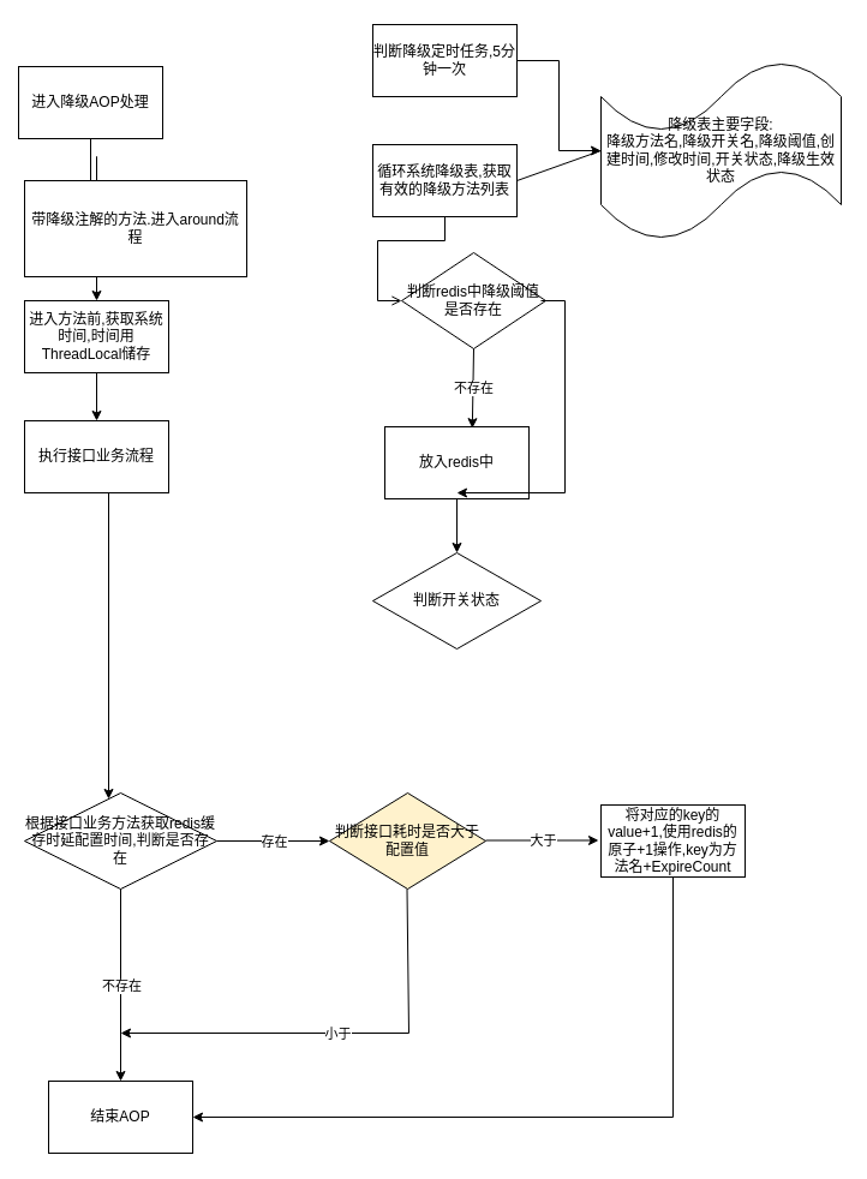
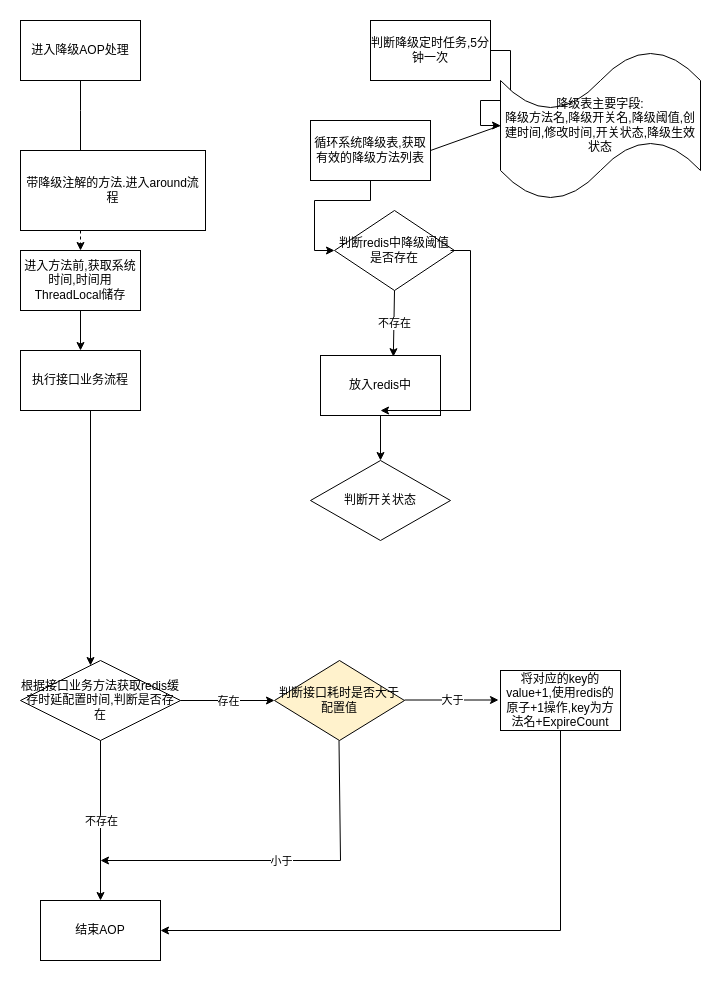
  <mxCell id="0" />
  <mxCell id="1" parent="0" />
- <mxCell id="2" value="" style="edgeStyle=orthogonalEdgeStyle;rounded=0;orthogonalLoop=1;jettySize=auto;html=1;startArrow=none;" edge="1" parent="1" source="5" target="4"><mxGeometry relative="1" as="geometry"><Array as="points"><mxPoint x="80" y="130" /><mxPoint x="80" y="130" /></Array></mxGeometry></mxCell>
- <mxCell id="3" value="进入降级AOP处理" style="rounded=0;whiteSpace=wrap;html=1;" vertex="1" parent="1"><mxGeometry x="15" y="55" width="120" height="60" as="geometry" /></mxCell>
+ <mxCell id="2" value="" style="edgeStyle=orthogonalEdgeStyle;rounded=0;orthogonalLoop=1;jettySize=auto;html=1;startArrow=none;dashed=1;" edge="1" parent="1" source="5" target="4"><mxGeometry relative="1" as="geometry"><Array as="points"><mxPoint x="80" y="130" /><mxPoint x="80" y="130" /></Array></mxGeometry></mxCell>
+ <mxCell id="3" value="进入降级AOP处理" style="rounded=0;whiteSpace=wrap;html=1;" vertex="1" parent="1"><mxGeometry x="20" y="20" width="120" height="60" as="geometry" /></mxCell>
  <mxCell id="4" value="进入方法前,获取系统时间,时间用ThreadLocal储存" style="whiteSpace=wrap;html=1;rounded=0;" vertex="1" parent="1"><mxGeometry x="20" y="250" width="120" height="60" as="geometry" /></mxCell>
  <mxCell id="5" value="带降级注解的方法.进入around流程" style="whiteSpace=wrap;html=1;rounded=0;" vertex="1" parent="1"><mxGeometry x="20" y="150" width="185" height="80" as="geometry" /></mxCell>
  <mxCell id="6" style="edgeStyle=orthogonalEdgeStyle;rounded=0;orthogonalLoop=1;jettySize=auto;html=1;exitX=0.5;exitY=1;exitDx=0;exitDy=0;" edge="1" parent="1" source="14" target="7"><mxGeometry relative="1" as="geometry"><mxPoint x="160" y="430" as="targetPoint" /><Array as="points"><mxPoint x="90" y="410" /></Array></mxGeometry></mxCell>
  <mxCell id="7" value="根据接口业务方法获取redis缓存时延配置时间,判断是否存在" style="rhombus;whiteSpace=wrap;html=1;rounded=0;" vertex="1" parent="1"><mxGeometry x="20" y="660" width="160" height="80" as="geometry" /></mxCell>
  <mxCell id="8" value="" style="edgeStyle=orthogonalEdgeStyle;rounded=0;orthogonalLoop=1;jettySize=auto;html=1;endArrow=none;" edge="1" parent="1" source="3" target="5"><mxGeometry relative="1" as="geometry"><mxPoint x="80" y="90" as="sourcePoint" /><mxPoint x="80" y="170" as="targetPoint" /><Array as="points"><mxPoint x="80" y="110" /><mxPoint x="80" y="110" /></Array></mxGeometry></mxCell>
  <mxCell id="9" value="" style="edgeStyle=orthogonalEdgeStyle;rounded=0;orthogonalLoop=1;jettySize=auto;html=1;" edge="1" parent="1" source="10" target="27"><mxGeometry relative="1" as="geometry" /></mxCell>
- <mxCell id="10" value="判断降级定时任务,5分钟一次" style="rounded=0;whiteSpace=wrap;html=1;" vertex="1" parent="1"><mxGeometry x="310" y="20" width="120" height="60" as="geometry" /></mxCell>
- <mxCell id="11" value="" style="edgeStyle=orthogonalEdgeStyle;rounded=0;orthogonalLoop=1;jettySize=auto;html=1;labelBorderColor=default;entryX=0;entryY=0.5;entryDx=0;entryDy=0;endArrow=open;" edge="1" parent="1" source="12" target="31"><mxGeometry relative="1" as="geometry" /></mxCell>
+ <mxCell id="10" value="判断降级定时任务,5分钟一次" style="rounded=0;whiteSpace=wrap;html=1;" vertex="1" parent="1"><mxGeometry x="370" y="20" width="120" height="60" as="geometry" /></mxCell>
+ <mxCell id="11" value="" style="edgeStyle=orthogonalEdgeStyle;rounded=0;orthogonalLoop=1;jettySize=auto;html=1;labelBorderColor=default;entryX=0;entryY=0.5;entryDx=0;entryDy=0;" edge="1" parent="1" source="12" target="31"><mxGeometry relative="1" as="geometry" /></mxCell>
  <mxCell id="12" value="循环系统降级表,获取有效的降级方法列表" style="rounded=0;whiteSpace=wrap;html=1;" vertex="1" parent="1"><mxGeometry x="310" y="120" width="120" height="60" as="geometry" /></mxCell>
  <mxCell id="13" value="" style="endArrow=classic;html=1;rounded=0;exitX=0.5;exitY=1;exitDx=0;exitDy=0;entryX=0.5;entryY=0;entryDx=0;entryDy=0;" edge="1" parent="1" source="4" target="14"><mxGeometry width="50" height="50" relative="1" as="geometry"><mxPoint x="370" y="420" as="sourcePoint" /><mxPoint x="420" y="370" as="targetPoint" /></mxGeometry></mxCell>
  <mxCell id="14" value="执行接口业务流程" style="rounded=0;whiteSpace=wrap;html=1;" vertex="1" parent="1"><mxGeometry x="20" y="350" width="120" height="60" as="geometry" /></mxCell>
  <mxCell id="15" value="结束AOP" style="whiteSpace=wrap;html=1;rounded=0;" vertex="1" parent="1"><mxGeometry x="40" y="900" width="120" height="60" as="geometry" /></mxCell>
  <mxCell id="16" value="" style="endArrow=classic;html=1;rounded=0;exitX=0.5;exitY=1;exitDx=0;exitDy=0;entryX=0.5;entryY=0;entryDx=0;entryDy=0;" edge="1" parent="1" source="7" target="15"><mxGeometry relative="1" as="geometry"><mxPoint x="70" y="770" as="sourcePoint" /><mxPoint x="170" y="770" as="targetPoint" /></mxGeometry></mxCell>
  <mxCell id="17" value="不存在" style="edgeLabel;resizable=0;html=1;align=center;verticalAlign=middle;" connectable="0" vertex="1" parent="16"><mxGeometry relative="1" as="geometry" /></mxCell>
  <mxCell id="18" value="判断接口耗时是否大于配置值" style="rhombus;whiteSpace=wrap;html=1;fillColor=#fff2cc;" vertex="1" parent="1"><mxGeometry x="274" y="660" width="130" height="80" as="geometry" /></mxCell>
  <mxCell id="19" value="" style="endArrow=classic;html=1;rounded=0;exitX=1;exitY=0.5;exitDx=0;exitDy=0;entryX=0;entryY=0.5;entryDx=0;entryDy=0;" edge="1" parent="1" source="7" target="18"><mxGeometry relative="1" as="geometry"><mxPoint x="200" y="730" as="sourcePoint" /><mxPoint x="200" y="820" as="targetPoint" /></mxGeometry></mxCell>
  <mxCell id="20" value="存在" style="edgeLabel;resizable=0;html=1;align=center;verticalAlign=middle;" connectable="0" vertex="1" parent="19"><mxGeometry relative="1" as="geometry" /></mxCell>
  <mxCell id="21" value="" style="endArrow=classic;html=1;rounded=0;exitX=1;exitY=0.5;exitDx=0;exitDy=0;entryX=0;entryY=0.5;entryDx=0;entryDy=0;" edge="1" parent="1"><mxGeometry relative="1" as="geometry"><mxPoint x="404" y="699.5" as="sourcePoint" /><mxPoint x="498" y="699.5" as="targetPoint" /></mxGeometry></mxCell>
  <mxCell id="22" value="大于" style="edgeLabel;resizable=0;html=1;align=center;verticalAlign=middle;" connectable="0" vertex="1" parent="21"><mxGeometry relative="1" as="geometry" /></mxCell>
  <mxCell id="23" value="" style="endArrow=classic;html=1;rounded=0;exitX=0.5;exitY=1;exitDx=0;exitDy=0;" edge="1" parent="1"><mxGeometry relative="1" as="geometry"><mxPoint x="338.5" y="740" as="sourcePoint" /><mxPoint x="100" y="860" as="targetPoint" /><Array as="points"><mxPoint x="340" y="860" /></Array></mxGeometry></mxCell>
  <mxCell id="24" value="小于" style="edgeLabel;resizable=0;html=1;align=center;verticalAlign=middle;" connectable="0" vertex="1" parent="23"><mxGeometry relative="1" as="geometry" /></mxCell>
  <mxCell id="25" value="将对应的key的value+1,使用redis的原子+1操作,key为方法名+ExpireCount" style="rounded=0;whiteSpace=wrap;html=1;" vertex="1" parent="1"><mxGeometry x="500" y="670" width="120" height="60" as="geometry" /></mxCell>
  <mxCell id="26" value="" style="endArrow=classic;html=1;rounded=0;exitX=0.5;exitY=1;exitDx=0;exitDy=0;" edge="1" parent="1" source="25" target="15"><mxGeometry relative="1" as="geometry"><mxPoint x="348.5" y="750" as="sourcePoint" /><mxPoint x="340" y="840" as="targetPoint" /><Array as="points"><mxPoint x="560" y="930" /></Array></mxGeometry></mxCell>
  <mxCell id="27" value="降级表主要字段:&lt;br&gt;降级方法名,降级开关名,降级阈值,创建时间,修改时间,开关状态,降级生效状态" style="shape=tape;whiteSpace=wrap;html=1;" vertex="1" parent="1"><mxGeometry x="500" y="50" width="200" height="150" as="geometry" /></mxCell>
  <mxCell id="28" value="" style="endArrow=none;html=1;rounded=0;labelBorderColor=default;exitX=1;exitY=0.5;exitDx=0;exitDy=0;entryX=0;entryY=0.5;entryDx=0;entryDy=0;entryPerimeter=0;" edge="1" parent="1" source="12" target="27"><mxGeometry width="50" height="50" relative="1" as="geometry"><mxPoint x="370" y="280" as="sourcePoint" /><mxPoint x="420" y="230" as="targetPoint" /></mxGeometry></mxCell>
  <mxCell id="29" value="" style="edgeStyle=orthogonalEdgeStyle;rounded=0;orthogonalLoop=1;jettySize=auto;html=1;labelBorderColor=default;entryX=0.5;entryY=0;entryDx=0;entryDy=0;" edge="1" parent="1" source="30" target="35"><mxGeometry relative="1" as="geometry"><mxPoint x="380" y="440" as="targetPoint" /></mxGeometry></mxCell>
  <mxCell id="30" value="放入redis中" style="rounded=0;whiteSpace=wrap;html=1;" vertex="1" parent="1"><mxGeometry x="320" y="355" width="120" height="60" as="geometry" /></mxCell>
  <mxCell id="31" value="&lt;span&gt;判断redis中降级阈值是否存在&lt;/span&gt;" style="rhombus;whiteSpace=wrap;html=1;rounded=0;" vertex="1" parent="1"><mxGeometry x="334" y="210" width="120" height="80" as="geometry" /></mxCell>
  <mxCell id="32" value="" style="endArrow=classic;html=1;rounded=0;labelBorderColor=default;exitX=0.5;exitY=1;exitDx=0;exitDy=0;entryX=0.607;entryY=0.02;entryDx=0;entryDy=0;entryPerimeter=0;" edge="1" parent="1" source="31" target="30"><mxGeometry relative="1" as="geometry"><mxPoint x="340" y="250" as="sourcePoint" /><mxPoint x="440" y="250" as="targetPoint" /></mxGeometry></mxCell>
  <mxCell id="33" value="不存在" style="edgeLabel;resizable=0;html=1;align=center;verticalAlign=middle;" connectable="0" vertex="1" parent="32"><mxGeometry relative="1" as="geometry" /></mxCell>
  <mxCell id="34" value="" style="endArrow=classic;html=1;rounded=0;labelBorderColor=default;" edge="1" parent="1"><mxGeometry width="50" height="50" relative="1" as="geometry"><mxPoint x="450" y="250" as="sourcePoint" /><mxPoint x="380" y="410" as="targetPoint" /><Array as="points"><mxPoint x="470" y="250" /><mxPoint x="470" y="410" /></Array></mxGeometry></mxCell>
  <mxCell id="35" value="判断开关状态" style="rhombus;whiteSpace=wrap;html=1;rounded=0;" vertex="1" parent="1"><mxGeometry x="310" y="460" width="140" height="80" as="geometry" /></mxCell>
